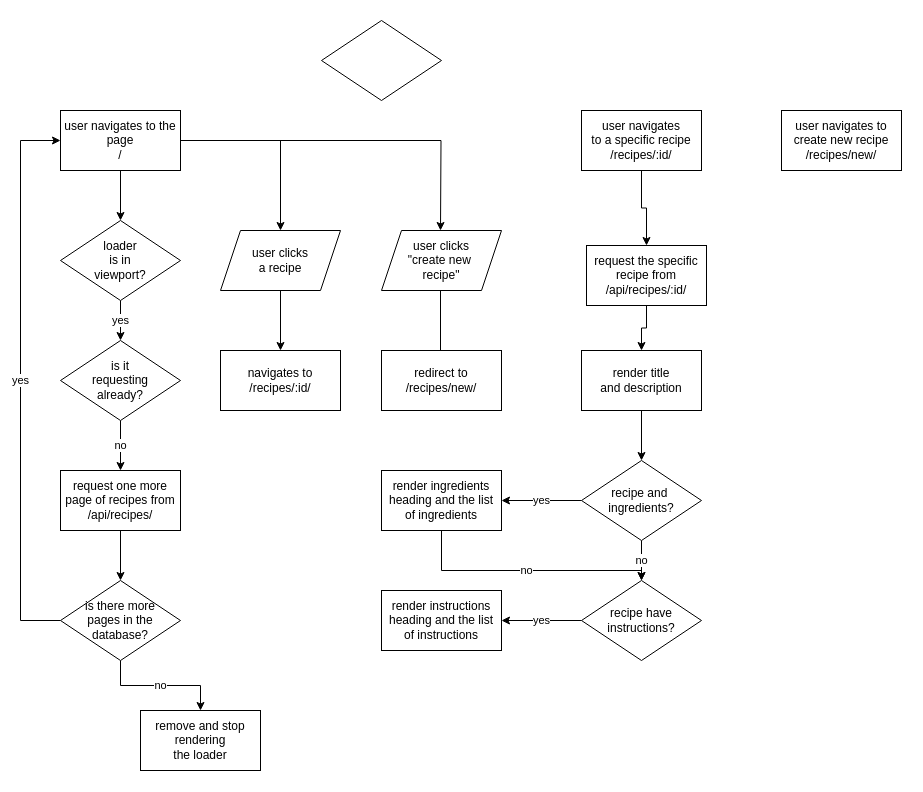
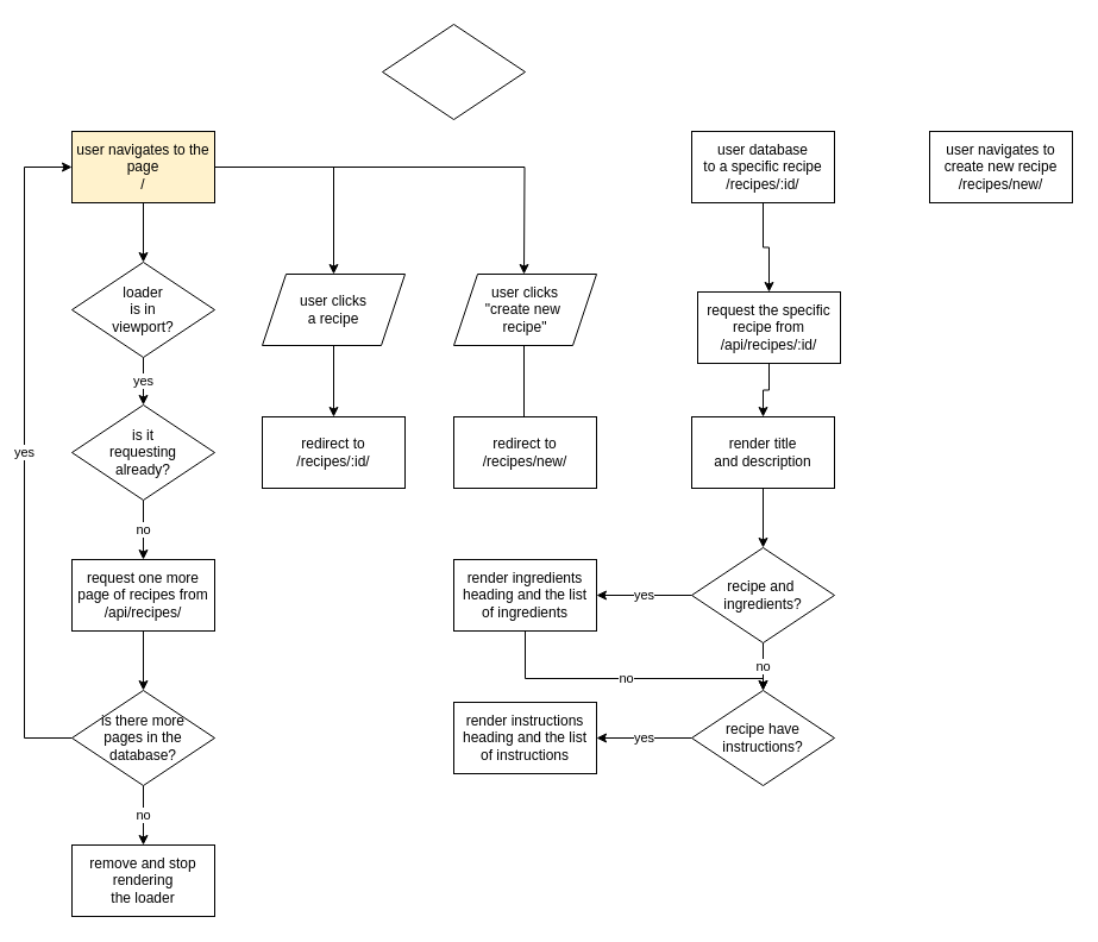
  <mxCell id="0" />
  <mxCell id="1" parent="0" />
  <mxCell id="2" value="" style="edgeStyle=orthogonalEdgeStyle;rounded=0;orthogonalLoop=1;jettySize=auto;html=1;" edge="1" parent="1" source="5" target="7"><mxGeometry relative="1" as="geometry" /></mxCell>
  <mxCell id="3" style="edgeStyle=orthogonalEdgeStyle;rounded=0;orthogonalLoop=1;jettySize=auto;html=1;" edge="1" parent="1" source="5"><mxGeometry relative="1" as="geometry"><mxPoint x="440" y="230" as="targetPoint" /></mxGeometry></mxCell>
  <mxCell id="4" style="edgeStyle=orthogonalEdgeStyle;rounded=0;orthogonalLoop=1;jettySize=auto;html=1;" edge="1" parent="1" source="5" target="18"><mxGeometry relative="1" as="geometry" /></mxCell>
- <mxCell id="5" value="user navigates to the page&lt;br&gt;/" style="rounded=0;whiteSpace=wrap;html=1;" vertex="1" parent="1"><mxGeometry x="60" y="110" width="120" height="60" as="geometry" /></mxCell>
+ <mxCell id="5" value="user navigates to the page&lt;br&gt;/" style="rounded=0;whiteSpace=wrap;html=1;fillColor=#fff2cc;" vertex="1" parent="1"><mxGeometry x="60" y="110" width="120" height="60" as="geometry" /></mxCell>
  <mxCell id="6" value="yes" style="edgeStyle=orthogonalEdgeStyle;rounded=0;orthogonalLoop=1;jettySize=auto;html=1;" edge="1" parent="1" source="7" target="11"><mxGeometry relative="1" as="geometry" /></mxCell>
  <mxCell id="7" value="loader&lt;br&gt;is in&lt;br&gt;viewport?" style="rhombus;whiteSpace=wrap;html=1;" vertex="1" parent="1"><mxGeometry x="60" y="220" width="120" height="80" as="geometry" /></mxCell>
  <mxCell id="8" value="" style="edgeStyle=orthogonalEdgeStyle;rounded=0;orthogonalLoop=1;jettySize=auto;html=1;" edge="1" parent="1" source="9" target="15"><mxGeometry relative="1" as="geometry" /></mxCell>
  <mxCell id="9" value="request one more&lt;br&gt;page of recipes from&lt;br&gt;/api/recipes/" style="rounded=0;whiteSpace=wrap;html=1;" vertex="1" parent="1"><mxGeometry x="60" y="470" width="120" height="60" as="geometry" /></mxCell>
  <mxCell id="10" value="no" style="edgeStyle=orthogonalEdgeStyle;rounded=0;orthogonalLoop=1;jettySize=auto;html=1;" edge="1" parent="1" source="11" target="9"><mxGeometry relative="1" as="geometry" /></mxCell>
  <mxCell id="11" value="is it&lt;br&gt;requesting&lt;br&gt;already?" style="rhombus;whiteSpace=wrap;html=1;" vertex="1" parent="1"><mxGeometry x="60" y="340" width="120" height="80" as="geometry" /></mxCell>
  <mxCell id="12" value="" style="rhombus;whiteSpace=wrap;html=1;" vertex="1" parent="1"><mxGeometry x="321" width="120" height="80" as="geometry" y="20" /></mxCell>
  <mxCell id="13" value="yes" style="edgeStyle=orthogonalEdgeStyle;rounded=0;orthogonalLoop=1;jettySize=auto;html=1;entryX=0;entryY=0.5;entryDx=0;entryDy=0;" edge="1" parent="1" source="15" target="5"><mxGeometry relative="1" as="geometry"><Array as="points"><mxPoint x="20" y="620" /><mxPoint x="20" y="140" /></Array></mxGeometry></mxCell>
  <mxCell id="14" value="no" style="edgeStyle=orthogonalEdgeStyle;rounded=0;orthogonalLoop=1;jettySize=auto;html=1;" edge="1" parent="1" source="15" target="16"><mxGeometry relative="1" as="geometry" /></mxCell>
  <mxCell id="15" value="is there more&lt;br&gt;pages in the&lt;br&gt;database?" style="rhombus;whiteSpace=wrap;html=1;" vertex="1" parent="1"><mxGeometry x="60" y="580" width="120" height="80" as="geometry" /></mxCell>
- <mxCell id="16" value="remove and stop&lt;br&gt;rendering&lt;br&gt;the loader" style="rounded=0;whiteSpace=wrap;html=1;" vertex="1" parent="1"><mxGeometry x="140" y="710" width="120" height="60" as="geometry" /></mxCell>
+ <mxCell id="16" value="remove and stop&lt;br&gt;rendering&lt;br&gt;the loader" style="rounded=0;whiteSpace=wrap;html=1;" vertex="1" parent="1"><mxGeometry x="60" y="710" width="120" height="60" as="geometry" /></mxCell>
  <mxCell id="17" value="" style="edgeStyle=orthogonalEdgeStyle;rounded=0;orthogonalLoop=1;jettySize=auto;html=1;" edge="1" parent="1" source="18" target="21"><mxGeometry relative="1" as="geometry" /></mxCell>
  <mxCell id="18" value="user clicks&lt;br&gt;a recipe" style="shape=parallelogram;perimeter=parallelogramPerimeter;whiteSpace=wrap;html=1;fixedSize=1;" vertex="1" parent="1"><mxGeometry x="220" y="230" width="120" height="60" as="geometry" /></mxCell>
  <mxCell id="19" value="" style="edgeStyle=orthogonalEdgeStyle;rounded=0;orthogonalLoop=1;jettySize=auto;html=1;" edge="1" parent="1"><mxGeometry relative="1" as="geometry"><mxPoint x="440" y="290" as="sourcePoint" /><mxPoint x="440" y="360" as="targetPoint" /></mxGeometry></mxCell>
  <mxCell id="20" value="user clicks&lt;br&gt;&quot;create new&amp;nbsp;&lt;br&gt;recipe&quot;" style="shape=parallelogram;perimeter=parallelogramPerimeter;whiteSpace=wrap;html=1;fixedSize=1;size=20;" vertex="1" parent="1"><mxGeometry x="381" y="230" width="120" height="60" as="geometry" /></mxCell>
- <mxCell id="21" value="navigates to &lt;br&gt;/recipes/:id/" style="rounded=0;whiteSpace=wrap;html=1;" vertex="1" parent="1"><mxGeometry x="220" y="350" width="120" height="60" as="geometry" /></mxCell>
+ <mxCell id="21" value="redirect to &lt;br&gt;/recipes/:id/" style="rounded=0;whiteSpace=wrap;html=1;" vertex="1" parent="1"><mxGeometry x="220" y="350" width="120" height="60" as="geometry" /></mxCell>
  <mxCell id="22" value="redirect to&lt;br&gt;/recipes/new/" style="rounded=0;whiteSpace=wrap;html=1;" vertex="1" parent="1"><mxGeometry x="381" y="350" width="120" height="60" as="geometry" /></mxCell>
  <mxCell id="23" value="" style="edgeStyle=orthogonalEdgeStyle;rounded=0;orthogonalLoop=1;jettySize=auto;html=1;" edge="1" parent="1" source="24" target="26"><mxGeometry relative="1" as="geometry" /></mxCell>
- <mxCell id="24" value="user navigates&lt;br&gt;to a specific recipe&lt;br&gt;/recipes/:id/" style="rounded=0;whiteSpace=wrap;html=1;" vertex="1" parent="1"><mxGeometry x="581" y="110" width="120" height="60" as="geometry" /></mxCell>
+ <mxCell id="24" value="user database&lt;br&gt;to a specific recipe&lt;br&gt;/recipes/:id/" style="rounded=0;whiteSpace=wrap;html=1;" vertex="1" parent="1"><mxGeometry x="581" y="110" width="120" height="60" as="geometry" /></mxCell>
  <mxCell id="25" value="" style="edgeStyle=orthogonalEdgeStyle;rounded=0;orthogonalLoop=1;jettySize=auto;html=1;" edge="1" parent="1" source="26" target="28"><mxGeometry relative="1" as="geometry" /></mxCell>
  <mxCell id="26" value="request the specific&lt;br&gt;recipe from&lt;br&gt;/api/recipes/:id/" style="rounded=0;whiteSpace=wrap;html=1;" vertex="1" parent="1"><mxGeometry x="586" y="245" width="120" height="60" as="geometry" /></mxCell>
  <mxCell id="27" value="" style="edgeStyle=orthogonalEdgeStyle;rounded=0;orthogonalLoop=1;jettySize=auto;html=1;" edge="1" parent="1" source="28" target="31"><mxGeometry relative="1" as="geometry" /></mxCell>
  <mxCell id="28" value="render title&lt;br&gt;and description" style="rounded=0;whiteSpace=wrap;html=1;" vertex="1" parent="1"><mxGeometry x="581" y="350" width="120" height="60" as="geometry" /></mxCell>
  <mxCell id="29" value="yes" style="edgeStyle=orthogonalEdgeStyle;rounded=0;orthogonalLoop=1;jettySize=auto;html=1;" edge="1" parent="1" source="31" target="35"><mxGeometry relative="1" as="geometry" /></mxCell>
  <mxCell id="30" value="no" style="edgeStyle=orthogonalEdgeStyle;rounded=0;orthogonalLoop=1;jettySize=auto;html=1;" edge="1" parent="1" source="31" target="33"><mxGeometry relative="1" as="geometry" /></mxCell>
  <mxCell id="31" value="recipe and&amp;nbsp;&lt;br&gt;ingredients?" style="rhombus;whiteSpace=wrap;html=1;" vertex="1" parent="1"><mxGeometry x="581" y="460" width="120" height="80" as="geometry" /></mxCell>
  <mxCell id="32" value="yes" style="edgeStyle=orthogonalEdgeStyle;rounded=0;orthogonalLoop=1;jettySize=auto;html=1;" edge="1" parent="1" source="33" target="36"><mxGeometry relative="1" as="geometry" /></mxCell>
  <mxCell id="33" value="recipe have instructions?" style="rhombus;whiteSpace=wrap;html=1;" vertex="1" parent="1"><mxGeometry x="581" y="580" width="120" height="80" as="geometry" /></mxCell>
  <mxCell id="34" value="no" style="edgeStyle=orthogonalEdgeStyle;rounded=0;orthogonalLoop=1;jettySize=auto;html=1;" edge="1" parent="1" source="35" target="33"><mxGeometry relative="1" as="geometry"><Array as="points"><mxPoint x="441" y="570" /><mxPoint x="641" y="570" /></Array></mxGeometry></mxCell>
  <mxCell id="35" value="render ingredients&lt;br&gt;heading and the list&lt;br&gt;of ingredients" style="whiteSpace=wrap;html=1;" vertex="1" parent="1"><mxGeometry x="381" y="470" width="120" height="60" as="geometry" /></mxCell>
  <mxCell id="36" value="render instructions&lt;br&gt;heading and the list&lt;br&gt;of instructions" style="whiteSpace=wrap;html=1;" vertex="1" parent="1"><mxGeometry x="381" y="590" width="120" height="60" as="geometry" /></mxCell>
  <mxCell id="37" value="user navigates to&lt;br&gt;create new recipe&lt;br&gt;/recipes/new/" style="rounded=0;whiteSpace=wrap;html=1;" vertex="1" parent="1"><mxGeometry x="781" y="110" width="120" height="60" as="geometry" /></mxCell>
